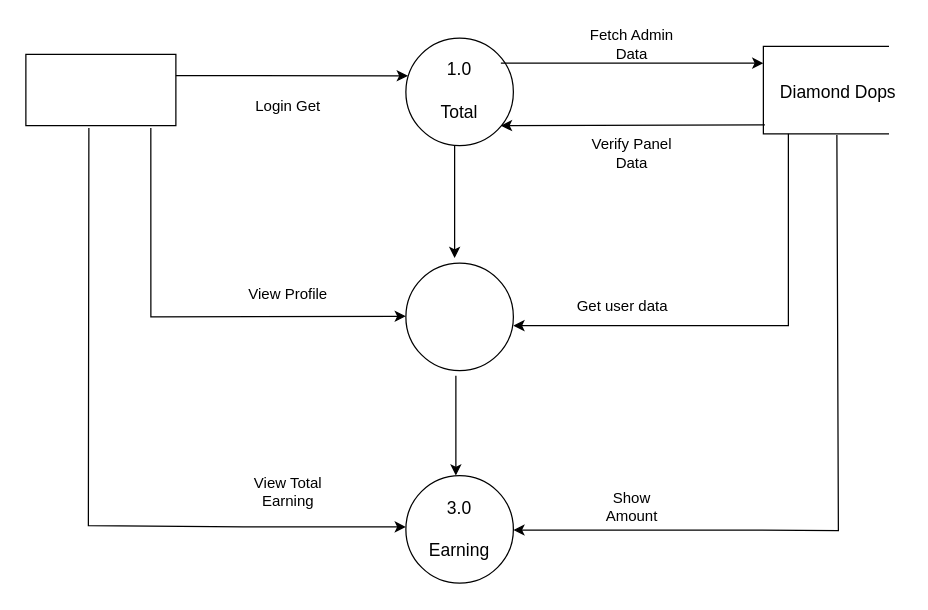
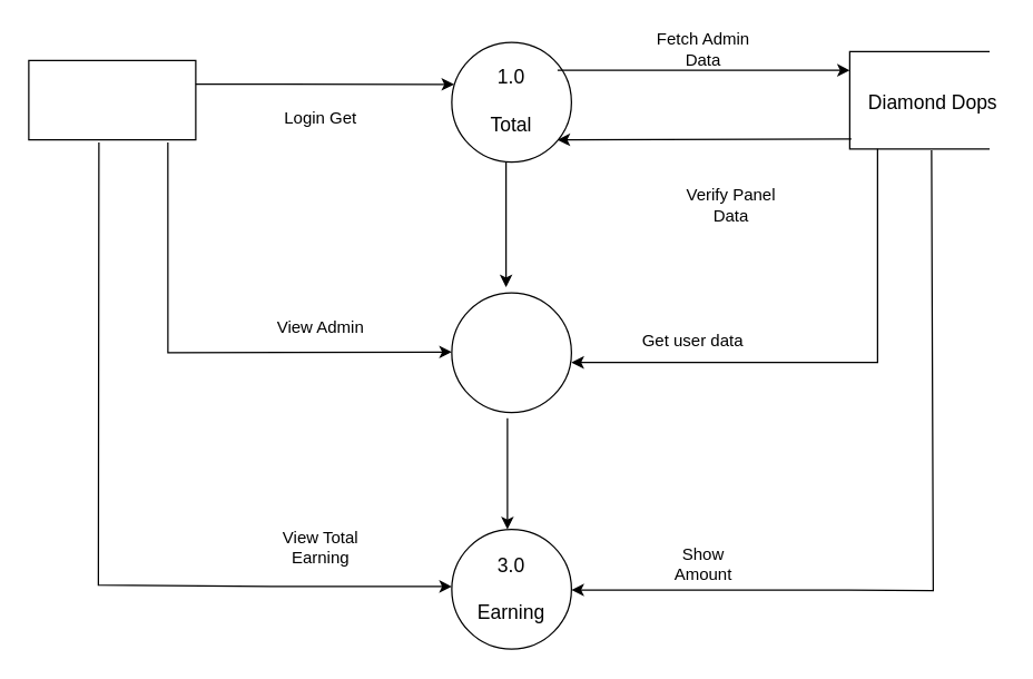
  <mxCell id="0" />
  <mxCell id="1" parent="0" />
  <mxCell id="2" value="" style="ellipse;whiteSpace=wrap;html=1;aspect=fixed;" vertex="1" parent="1"><mxGeometry x="324" y="30" width="86" height="86" as="geometry" /></mxCell>
  <mxCell id="3" value="" style="ellipse;whiteSpace=wrap;html=1;aspect=fixed;" vertex="1" parent="1"><mxGeometry x="324" y="210" width="86" height="86" as="geometry" /></mxCell>
  <mxCell id="4" value="" style="ellipse;whiteSpace=wrap;html=1;aspect=fixed;" vertex="1" parent="1"><mxGeometry x="324" y="380" width="86" height="86" as="geometry" /></mxCell>
  <mxCell id="5" value="" style="endArrow=classic;html=1;rounded=0;" edge="1" parent="1"><mxGeometry relative="1" as="geometry"><mxPoint x="363" y="116" as="sourcePoint" /><mxPoint x="363" y="206" as="targetPoint" /></mxGeometry></mxCell>
  <mxCell id="6" value="" style="endArrow=classic;html=1;rounded=0;" edge="1" parent="1"><mxGeometry relative="1" as="geometry"><mxPoint x="364" y="300" as="sourcePoint" /><mxPoint x="364" y="380" as="targetPoint" /></mxGeometry></mxCell>
  <mxCell id="7" value="" style="rounded=0;whiteSpace=wrap;html=1;" vertex="1" parent="1"><mxGeometry x="20" y="43" width="120" height="57" as="geometry" /></mxCell>
  <mxCell id="8" value="" style="endArrow=classic;html=1;rounded=0;entryX=0.019;entryY=0.351;entryDx=0;entryDy=0;entryPerimeter=0;" edge="1" parent="1" target="2"><mxGeometry relative="1" as="geometry"><mxPoint x="140" y="60" as="sourcePoint" /><mxPoint x="300" y="60" as="targetPoint" /></mxGeometry></mxCell>
  <mxCell id="9" value="" style="shape=partialRectangle;whiteSpace=wrap;html=1;bottom=1;right=1;left=1;top=0;fillColor=none;routingCenterX=-0.5;direction=south;" vertex="1" parent="1"><mxGeometry x="610" y="36.5" width="100" height="70" as="geometry" /></mxCell>
  <mxCell id="10" value="" style="endArrow=classic;html=1;rounded=0;exitX=0.833;exitY=1.032;exitDx=0;exitDy=0;exitPerimeter=0;" edge="1" parent="1" source="7"><mxGeometry relative="1" as="geometry"><mxPoint x="120" y="253" as="sourcePoint" /><mxPoint x="324" y="252.5" as="targetPoint" /><Array as="points"><mxPoint x="120" y="253" /></Array></mxGeometry></mxCell>
  <mxCell id="11" value="" style="endArrow=classic;html=1;rounded=0;exitX=0.833;exitY=1.032;exitDx=0;exitDy=0;exitPerimeter=0;" edge="1" parent="1"><mxGeometry relative="1" as="geometry"><mxPoint x="630" y="106.5" as="sourcePoint" /><mxPoint x="410" y="260" as="targetPoint" /><Array as="points"><mxPoint x="630" y="260" /><mxPoint x="600" y="260" /></Array></mxGeometry></mxCell>
  <mxCell id="12" value="" style="endArrow=classic;html=1;rounded=0;entryX=0.019;entryY=0.351;entryDx=0;entryDy=0;entryPerimeter=0;" edge="1" parent="1"><mxGeometry relative="1" as="geometry"><mxPoint x="400" y="50" as="sourcePoint" /><mxPoint x="610" y="50" as="targetPoint" /></mxGeometry></mxCell>
  <mxCell id="13" value="" style="endArrow=classic;html=1;rounded=0;exitX=0.899;exitY=0.988;exitDx=0;exitDy=0;exitPerimeter=0;" edge="1" parent="1" source="9"><mxGeometry relative="1" as="geometry"><mxPoint x="500" y="100" as="sourcePoint" /><mxPoint x="400" y="100" as="targetPoint" /></mxGeometry></mxCell>
  <mxCell id="14" value="" style="endArrow=classic;html=1;rounded=0;exitX=0.42;exitY=1.032;exitDx=0;exitDy=0;exitPerimeter=0;" edge="1" parent="1" source="7"><mxGeometry relative="1" as="geometry"><mxPoint x="70" y="260" as="sourcePoint" /><mxPoint x="324" y="421" as="targetPoint" /><Array as="points"><mxPoint x="70" y="420" /><mxPoint x="194" y="421" /></Array></mxGeometry></mxCell>
  <mxCell id="15" value="" style="endArrow=classic;html=1;rounded=0;exitX=1.013;exitY=0.412;exitDx=0;exitDy=0;exitPerimeter=0;" edge="1" parent="1" source="9"><mxGeometry relative="1" as="geometry"><mxPoint x="670" y="260" as="sourcePoint" /><mxPoint x="410" y="423.5" as="targetPoint" /><Array as="points"><mxPoint x="670" y="424" /><mxPoint x="600" y="423.5" /></Array></mxGeometry></mxCell>
  <mxCell id="16" value="&lt;font style=&quot;font-size: 14px;&quot;&gt;Diamond Dops&lt;/font&gt;" style="text;html=1;align=center;verticalAlign=middle;whiteSpace=wrap;rounded=0;" vertex="1" parent="1"><mxGeometry x="620" y="58" width="100" height="30" as="geometry" /></mxCell>
  <mxCell id="17" value="Login Get" style="text;html=1;align=center;verticalAlign=middle;whiteSpace=wrap;rounded=0;" vertex="1" parent="1"><mxGeometry x="200" y="70" width="60" height="30" as="geometry" /></mxCell>
  <mxCell id="18" value="Fetch Admin Data" style="text;html=1;align=center;verticalAlign=middle;whiteSpace=wrap;rounded=0;" vertex="1" parent="1"><mxGeometry x="470" y="20" width="70" height="30" as="geometry" /></mxCell>
- <mxCell id="19" value="Verify Panel Data" style="text;html=1;align=center;verticalAlign=middle;whiteSpace=wrap;rounded=0;" vertex="1" parent="1"><mxGeometry x="470" y="106.5" width="70" height="30" as="geometry" /></mxCell>
+ <mxCell id="19" value="Verify Panel Data" style="text;html=1;align=center;verticalAlign=middle;whiteSpace=wrap;rounded=0;" vertex="1" parent="1"><mxGeometry x="490" y="131.5" width="70" height="30" as="geometry" /></mxCell>
  <mxCell id="20" value="&lt;font style=&quot;font-size: 14px;&quot;&gt;1.0&lt;br&gt;&lt;br&gt;Total&lt;/font&gt;" style="text;html=1;align=center;verticalAlign=middle;whiteSpace=wrap;rounded=0;" vertex="1" parent="1"><mxGeometry x="337" y="56.5" width="60" height="30" as="geometry" /></mxCell>
  <mxCell id="21" value="&lt;font style=&quot;font-size: 14px;&quot;&gt;3.0&lt;br&gt;&lt;br&gt;Earning&lt;/font&gt;" style="text;html=1;align=center;verticalAlign=middle;whiteSpace=wrap;rounded=0;" vertex="1" parent="1"><mxGeometry x="337" y="408" width="60" height="30" as="geometry" /></mxCell>
- <mxCell id="22" value="View Profile" style="text;html=1;align=center;verticalAlign=middle;whiteSpace=wrap;rounded=0;" vertex="1" parent="1"><mxGeometry x="185" y="220" width="90" height="30" as="geometry" /></mxCell>
+ <mxCell id="22" value="View Admin" style="text;html=1;align=center;verticalAlign=middle;whiteSpace=wrap;rounded=0;" vertex="1" parent="1"><mxGeometry x="185" y="220" width="90" height="30" as="geometry" /></mxCell>
  <mxCell id="23" value="Get user data" style="text;html=1;align=center;verticalAlign=middle;whiteSpace=wrap;rounded=0;" vertex="1" parent="1"><mxGeometry x="460" y="230" width="75" height="30" as="geometry" /></mxCell>
  <mxCell id="24" value="View Total Earning" style="text;html=1;align=center;verticalAlign=middle;whiteSpace=wrap;rounded=0;" vertex="1" parent="1"><mxGeometry x="200" y="378" width="60" height="30" as="geometry" /></mxCell>
  <mxCell id="25" value="Show Amount" style="text;html=1;align=center;verticalAlign=middle;whiteSpace=wrap;rounded=0;" vertex="1" parent="1"><mxGeometry x="475" y="390" width="60" height="30" as="geometry" /></mxCell>
